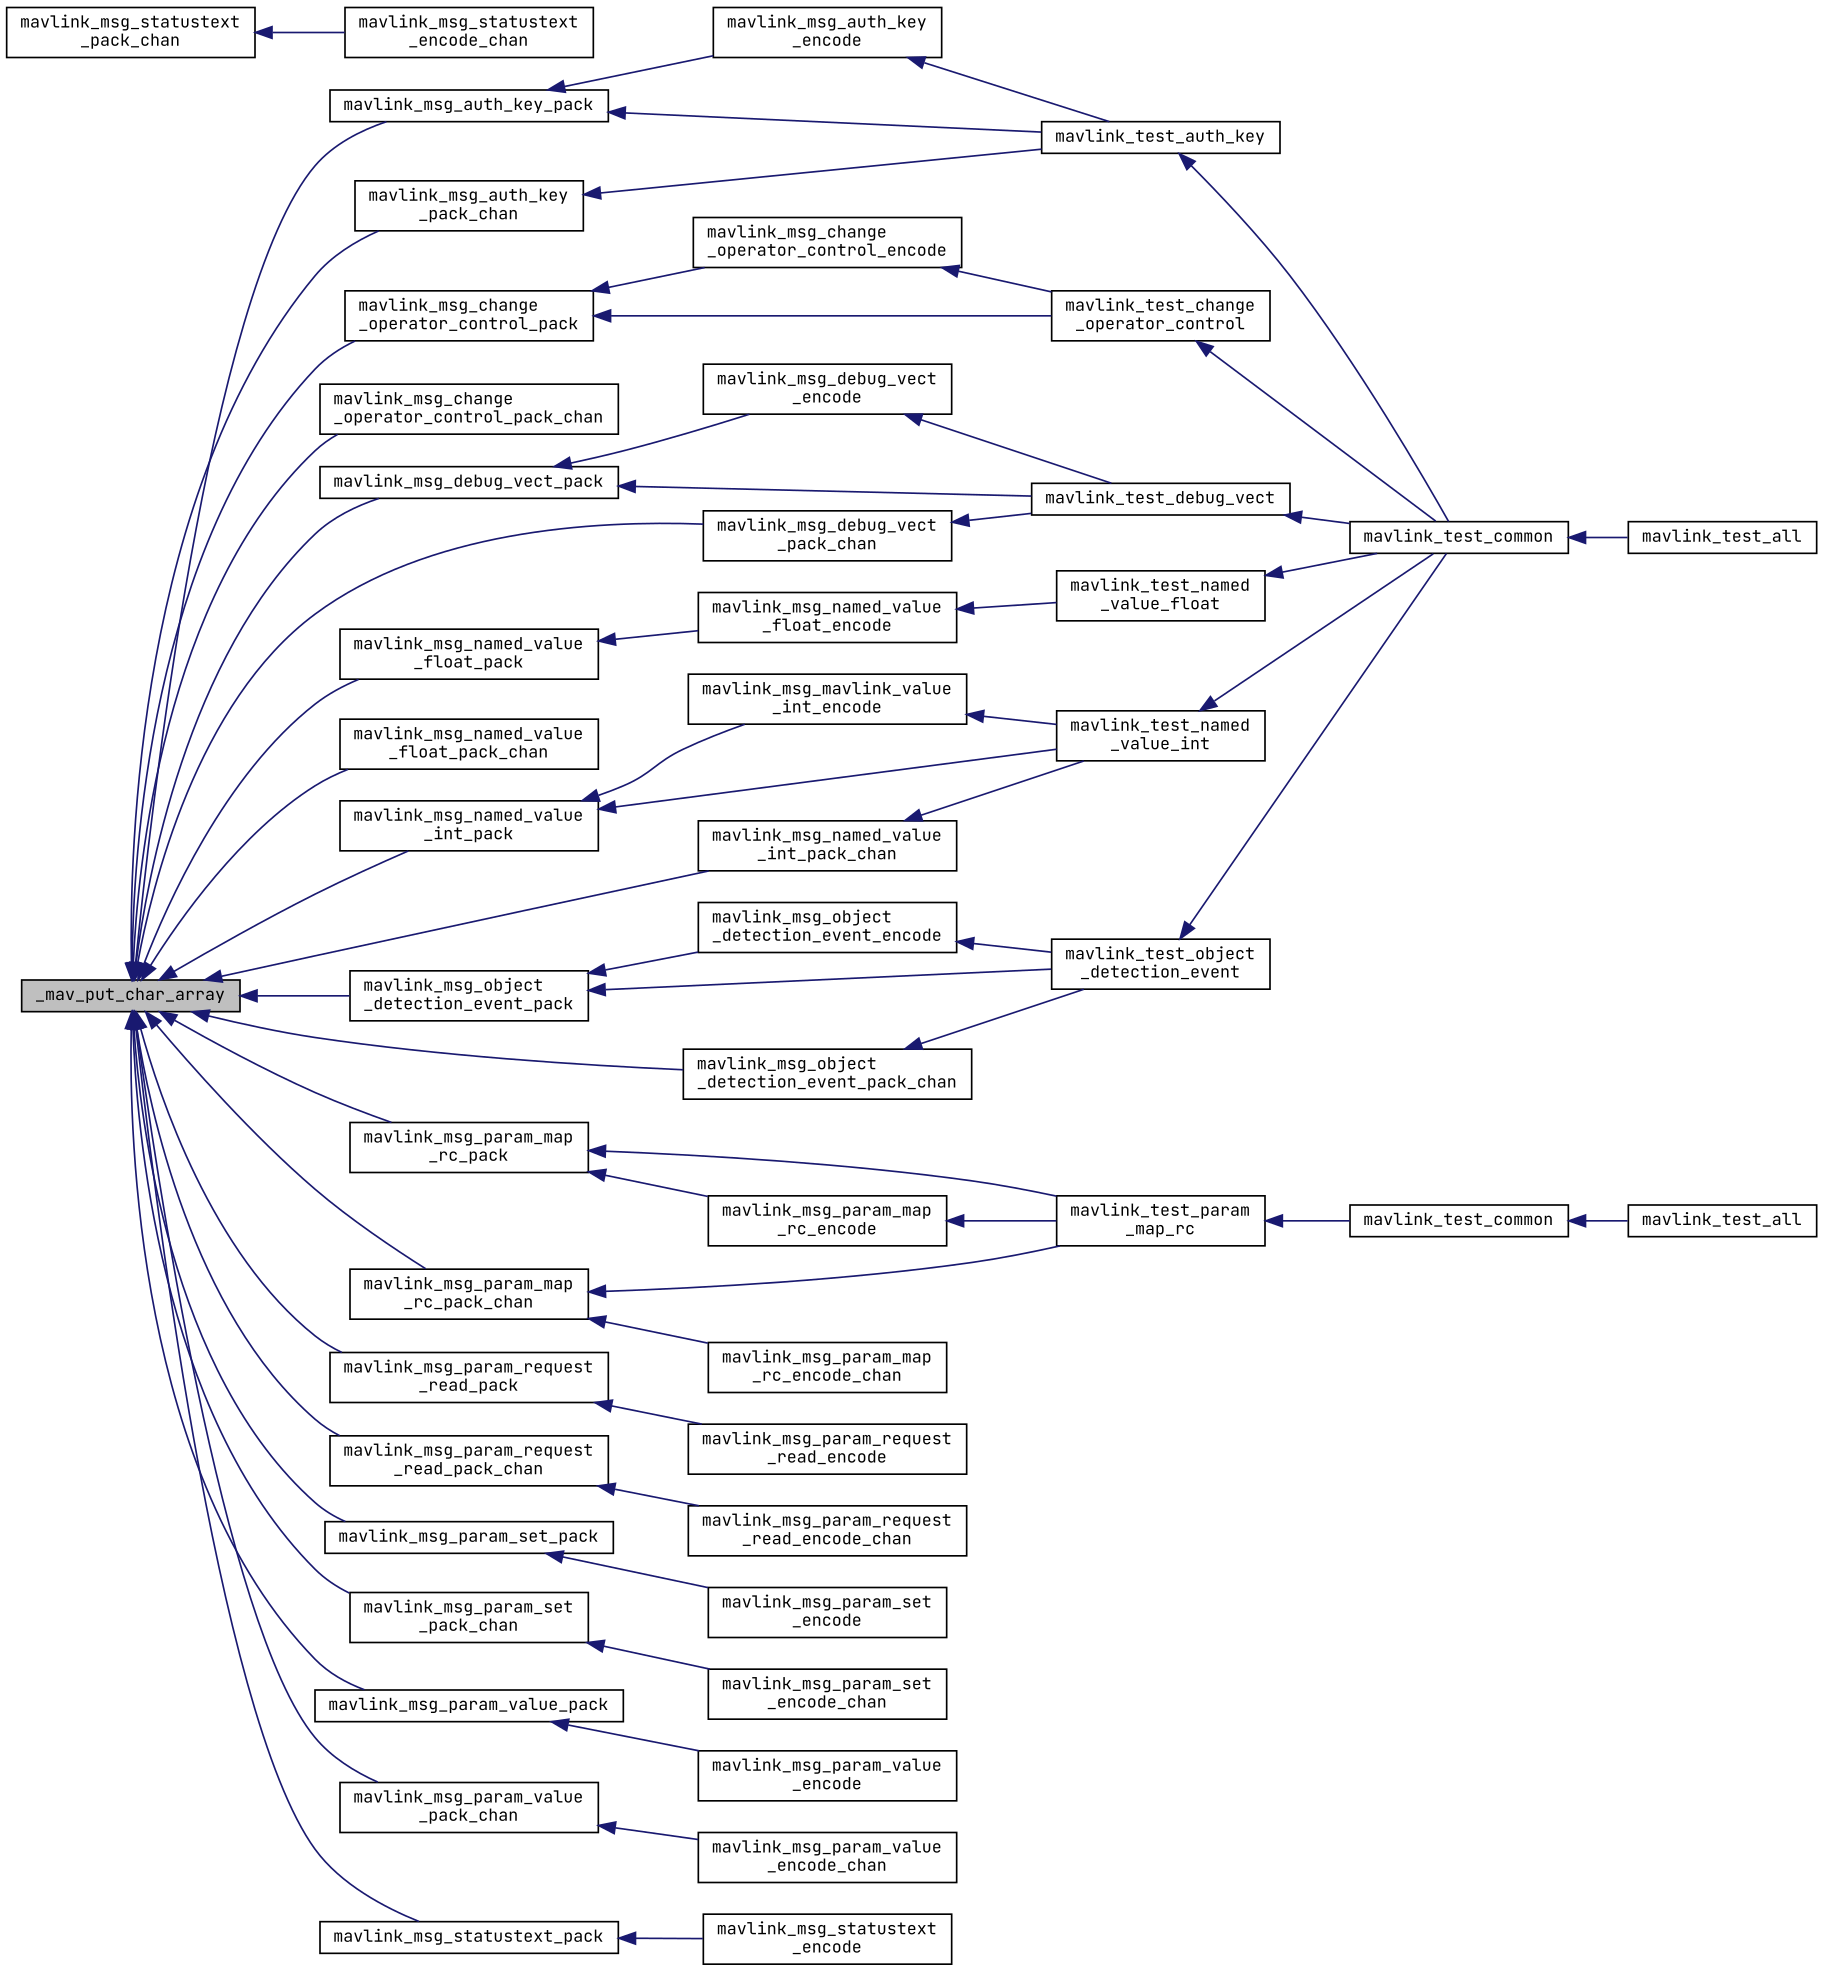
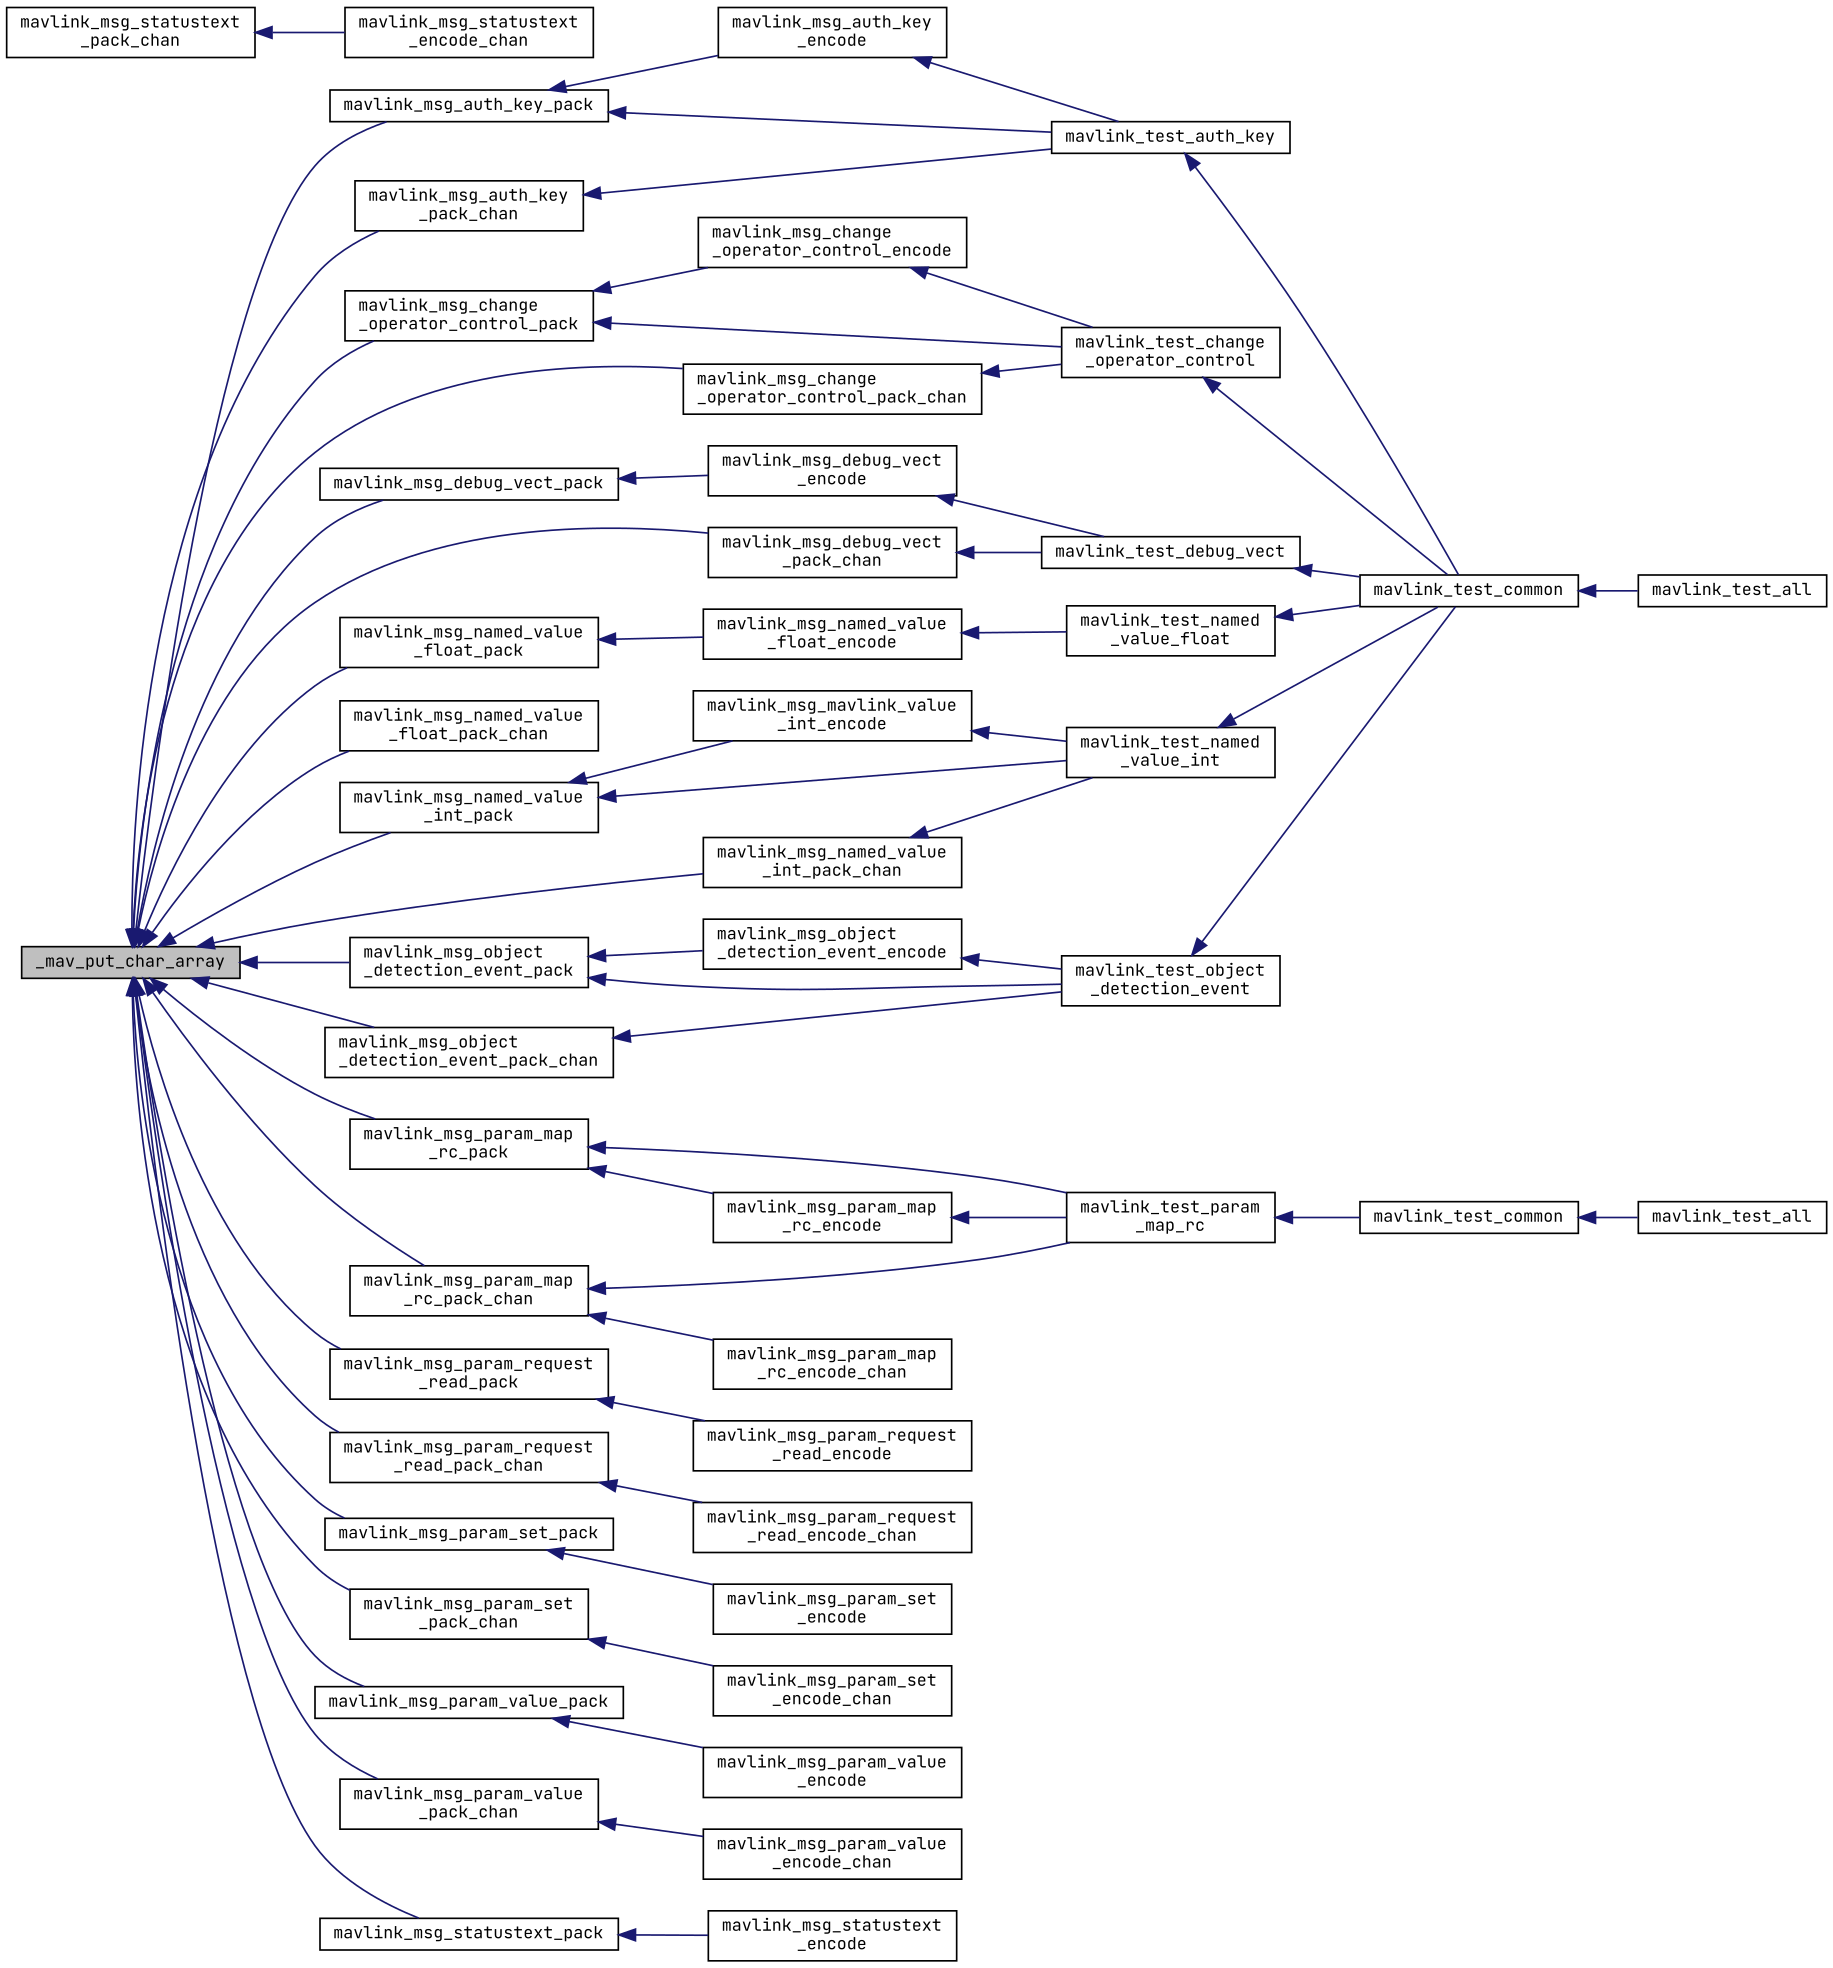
  digraph {
    fontname="JetBrains Mono"
    rankdir=LR
    node [color=black fillcolor=white fontname="JetBrains Mono" fontsize=10 shape=record style=filled]
    edge [color=midnightblue dir=back fontname="JetBrains Mono" fontsize=10 labelfontname=Helvetica labelfontsize=10 style=solid]
    n1 [fillcolor=grey75 fontcolor=black height=0.2 label=_mav_put_char_array width=0.4]
    n2 [height=0.2 label=mavlink_msg_auth_key_pack width=0.4]
    n3 [height=0.2 label="mavlink_msg_auth_key\l_pack_chan" width=0.4]
    n4 [height=0.2 label="mavlink_msg_change\l_operator_control_pack" width=0.4]
    n5 [height=0.2 label="mavlink_msg_change\l_operator_control_pack_chan" width=0.4]
    n6 [height=0.2 label=mavlink_msg_debug_vect_pack width=0.4]
    n7 [height=0.2 label="mavlink_msg_debug_vect\l_pack_chan" width=0.4]
    n8 [height=0.2 label="mavlink_msg_named_value\l_float_pack" width=0.4]
    n9 [height=0.2 label="mavlink_msg_named_value\l_float_pack_chan" width=0.4]
    n10 [height=0.2 label="mavlink_msg_named_value\l_int_pack" width=0.4]
    n11 [height=0.2 label="mavlink_msg_named_value\l_int_pack_chan" width=0.4]
    n12 [height=0.2 label="mavlink_msg_object\l_detection_event_pack" width=0.4]
    n13 [height=0.2 label="mavlink_msg_object\l_detection_event_pack_chan" width=0.4]
    n14 [height=0.2 label="mavlink_msg_param_map\l_rc_pack" width=0.4]
    n15 [height=0.2 label="mavlink_msg_param_map\l_rc_pack_chan" width=0.4]
    n16 [height=0.2 label="mavlink_msg_param_request\l_read_pack" width=0.4]
    n17 [height=0.2 label="mavlink_msg_param_request\l_read_pack_chan" width=0.4]
    n18 [height=0.2 label=mavlink_msg_param_set_pack width=0.4]
    n19 [height=0.2 label="mavlink_msg_param_set\l_pack_chan" width=0.4]
    n20 [height=0.2 label=mavlink_msg_param_value_pack width=0.4]
    n21 [height=0.2 label="mavlink_msg_param_value\l_pack_chan" width=0.4]
    n22 [height=0.2 label=mavlink_msg_statustext_pack width=0.4]
    n23 [height=0.2 label="mavlink_msg_auth_key\l_encode" width=0.4]
    n24 [height=0.2 label=mavlink_test_auth_key width=0.4]
    n25 [height=0.2 label="mavlink_msg_change\l_operator_control_encode" width=0.4]
    n26 [height=0.2 label="mavlink_test_change\l_operator_control" width=0.4]
    n27 [height=0.2 label="mavlink_msg_debug_vect\l_encode" width=0.4]
    n28 [height=0.2 label=mavlink_test_debug_vect width=0.4]
    n29 [height=0.2 label="mavlink_msg_named_value\l_float_encode" width=0.4]
    n30 [height=0.2 label="mavlink_msg_mavlink_value\l_int_encode" width=0.4]
    n31 [height=0.2 label="mavlink_test_named\l_value_int" width=0.4]
    n32 [height=0.2 label="mavlink_msg_object\l_detection_event_encode" width=0.4]
    n33 [height=0.2 label="mavlink_test_object\l_detection_event" width=0.4]
    n34 [height=0.2 label="mavlink_test_param\l_map_rc" width=0.4]
    n35 [height=0.2 label="mavlink_msg_param_map\l_rc_encode" width=0.4]
    n36 [height=0.2 label="mavlink_msg_param_map\l_rc_encode_chan" width=0.4]
    n37 [height=0.2 label="mavlink_msg_param_request\l_read_encode" width=0.4]
    n38 [height=0.2 label="mavlink_msg_param_request\l_read_encode_chan" width=0.4]
    n39 [height=0.2 label="mavlink_msg_param_set\l_encode" width=0.4]
    n40 [height=0.2 label="mavlink_msg_param_set\l_encode_chan" width=0.4]
    n41 [height=0.2 label="mavlink_msg_param_value\l_encode" width=0.4]
    n42 [height=0.2 label="mavlink_msg_param_value\l_encode_chan" width=0.4]
    n43 [height=0.2 label="mavlink_msg_statustext\l_encode" width=0.4]
    n44 [height=0.2 label="mavlink_msg_statustext\l_pack_chan" width=0.4]
    n45 [height=0.2 label="mavlink_msg_statustext\l_encode_chan" width=0.4]
    n46 [height=0.2 label=mavlink_test_common width=0.4]
    n47 [height=0.2 label=mavlink_test_all width=0.4]
    n48 [height=0.2 label="mavlink_test_named\l_value_float" width=0.4]
    n49 [height=0.2 label=mavlink_test_common width=0.4]
    n50 [height=0.2 label=mavlink_test_all width=0.4]
    n1 -> n2
    n1 -> n3
    n1 -> n4
    n1 -> n5
    n1 -> n6
    n1 -> n7
    n1 -> n8
    n1 -> n9
    n1 -> n10
    n1 -> n11
    n1 -> n12
    n1 -> n13
    n1 -> n14
    n1 -> n15
    n1 -> n16
    n1 -> n17
    n1 -> n18
    n1 -> n19
    n1 -> n20
    n1 -> n21
    n1 -> n22
    n2 -> n23
    n2 -> n24
    n3 -> n24
    n4 -> n25
    n4 -> n26
+   n5 -> n26
    n6 -> n27
-   n6 -> n28
    n7 -> n28
    n8 -> n29
    n10 -> n30
    n10 -> n31
    n11 -> n31
    n12 -> n32
    n12 -> n33
    n13 -> n33
    n14 -> n34
    n14 -> n35
    n15 -> n34
    n15 -> n36
    n16 -> n37
    n17 -> n38
    n18 -> n39
    n19 -> n40
    n20 -> n41
    n21 -> n42
    n22 -> n43
    n23 -> n24
    n24 -> n46
    n25 -> n26
    n26 -> n46
    n27 -> n28
    n28 -> n46
    n29 -> n48
    n30 -> n31
    n31 -> n46
    n32 -> n33
    n33 -> n46
    n34 -> n49
    n35 -> n34
    n44 -> n45
    n46 -> n47
    n48 -> n46
    n49 -> n50
  }
